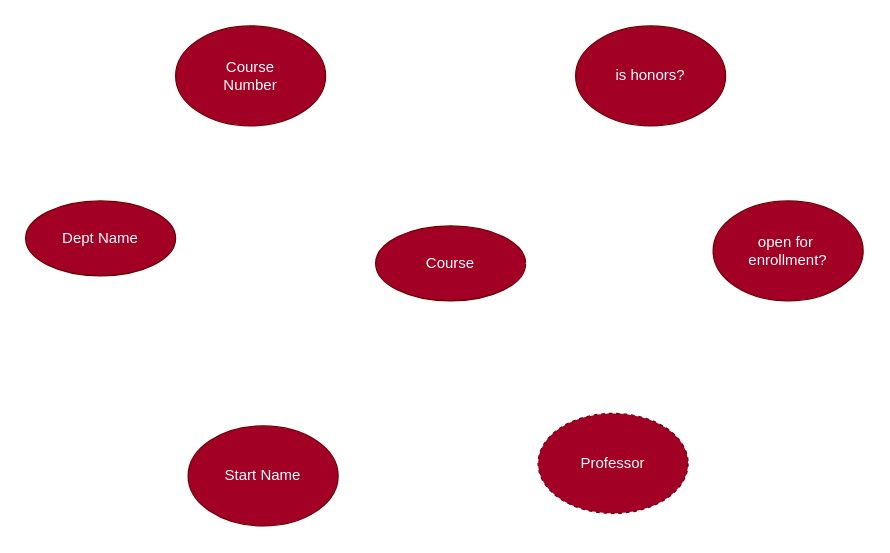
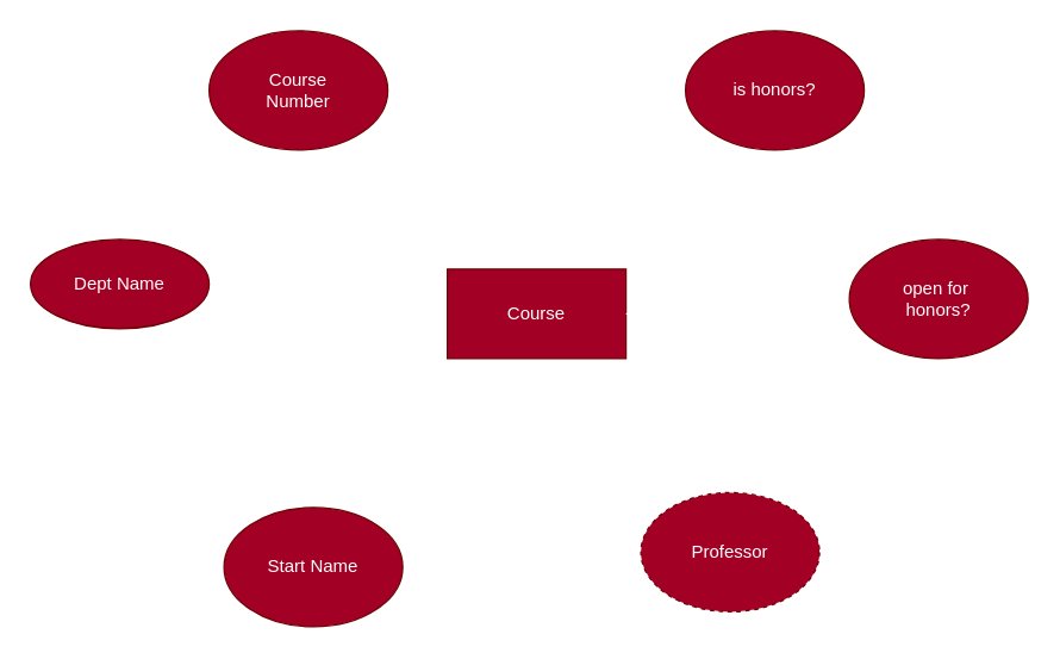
  <mxCell id="0" />
  <mxCell id="1" parent="0" />
- <mxCell id="2" value="Course" style="ellipse;whiteSpace=wrap;html=1;fillColor=#a20025;fontColor=#ffffff;strokeColor=#6F0000;" vertex="1" parent="1"><mxGeometry x="300" y="180" width="120" height="60" as="geometry" /></mxCell>
- <mxCell id="3" style="edgeStyle=none;html=1;entryX=0.192;entryY=-0.033;entryDx=0;entryDy=0;entryPerimeter=0;endArrow=none;endFill=0;fillColor=#a20025;strokeColor=#FFFFFF;" edge="1" parent="1" source="4" target="2"><mxGeometry relative="1" as="geometry" /></mxCell>
+ <mxCell id="2" value="Course" style="rounded=0;whiteSpace=wrap;html=1;fillColor=#a20025;fontColor=#ffffff;strokeColor=#6F0000;" vertex="1" parent="1"><mxGeometry x="300" y="180" width="120" height="60" as="geometry" /></mxCell>
+ <mxCell id="3" style="edgeStyle=none;html=1;entryX=0.192;entryY=-0.033;entryDx=0;entryDy=0;entryPerimeter=0;endArrow=none;endFill=0;fillColor=#a20025;strokeColor=#FFFFFF;dashed=1;" edge="1" parent="1" source="4" target="2"><mxGeometry relative="1" as="geometry" /></mxCell>
  <mxCell id="4" value="Course&lt;br&gt;Number" style="ellipse;whiteSpace=wrap;html=1;fillColor=#a20025;fontColor=#ffffff;strokeColor=#6F0000;" vertex="1" parent="1"><mxGeometry x="140" y="20" width="120" height="80" as="geometry" /></mxCell>
  <mxCell id="5" style="edgeStyle=none;html=1;entryX=0.817;entryY=-0.083;entryDx=0;entryDy=0;entryPerimeter=0;endArrow=none;endFill=0;fillColor=#a20025;strokeColor=#FFFFFF;" edge="1" parent="1" source="6" target="2"><mxGeometry relative="1" as="geometry" /></mxCell>
  <mxCell id="6" value="is honors?" style="ellipse;whiteSpace=wrap;html=1;fillColor=#a20025;fontColor=#ffffff;strokeColor=#6F0000;" vertex="1" parent="1"><mxGeometry x="460" y="20" width="120" height="80" as="geometry" /></mxCell>
  <mxCell id="7" style="edgeStyle=none;html=1;entryX=1;entryY=0.5;entryDx=0;entryDy=0;endArrow=none;endFill=0;fillColor=#a20025;strokeColor=#FFFFFF;" edge="1" parent="1" source="8" target="2"><mxGeometry relative="1" as="geometry" /></mxCell>
- <mxCell id="8" value="open for&amp;nbsp;&lt;br&gt;enrollment?" style="ellipse;whiteSpace=wrap;html=1;fillColor=#a20025;fontColor=#ffffff;strokeColor=#6F0000;" vertex="1" parent="1"><mxGeometry x="570" y="160" width="120" height="80" as="geometry" /></mxCell>
+ <mxCell id="8" value="open for&amp;nbsp;&lt;br&gt;honors?" style="ellipse;whiteSpace=wrap;html=1;fillColor=#a20025;fontColor=#ffffff;strokeColor=#6F0000;" vertex="1" parent="1"><mxGeometry x="570" y="160" width="120" height="80" as="geometry" /></mxCell>
  <mxCell id="9" style="edgeStyle=none;html=1;entryX=-0.017;entryY=0.4;entryDx=0;entryDy=0;entryPerimeter=0;endArrow=none;endFill=0;fillColor=#a20025;strokeColor=#FFFFFF;" edge="1" parent="1" source="10" target="2"><mxGeometry relative="1" as="geometry" /></mxCell>
  <mxCell id="10" value="Dept Name" style="ellipse;whiteSpace=wrap;html=1;fillColor=#a20025;fontColor=#ffffff;strokeColor=#6F0000;" vertex="1" parent="1"><mxGeometry x="20" y="160" width="120" height="60" as="geometry" /></mxCell>
  <mxCell id="11" style="edgeStyle=none;html=1;entryX=0.183;entryY=1.05;entryDx=0;entryDy=0;entryPerimeter=0;endArrow=none;endFill=0;fillColor=#a20025;strokeColor=#FFFFFF;" edge="1" parent="1" source="12" target="2"><mxGeometry relative="1" as="geometry" /></mxCell>
  <mxCell id="12" value="Start Name" style="ellipse;whiteSpace=wrap;html=1;fillColor=#a20025;fontColor=#ffffff;strokeColor=#6F0000;" vertex="1" parent="1"><mxGeometry x="150" y="340" width="120" height="80" as="geometry" /></mxCell>
  <mxCell id="13" style="edgeStyle=none;html=1;entryX=0.833;entryY=1.05;entryDx=0;entryDy=0;entryPerimeter=0;endArrow=none;endFill=0;fillColor=#a20025;strokeColor=#FFFFFF;" edge="1" parent="1" source="14" target="2"><mxGeometry relative="1" as="geometry" /></mxCell>
  <mxCell id="14" value="Professor" style="ellipse;whiteSpace=wrap;html=1;fillColor=#a20025;fontColor=#ffffff;strokeColor=#6F0000;dashed=1;" vertex="1" parent="1"><mxGeometry x="430" y="330" width="120" height="80" as="geometry" /></mxCell>
